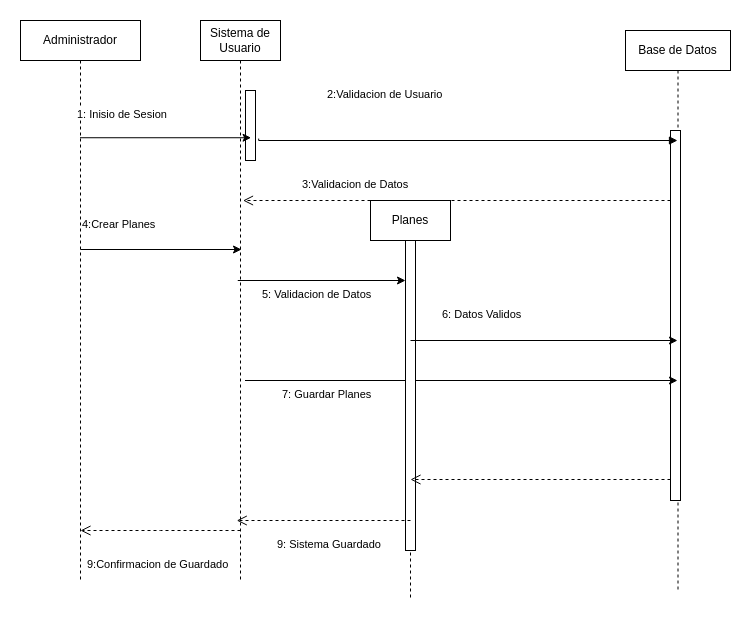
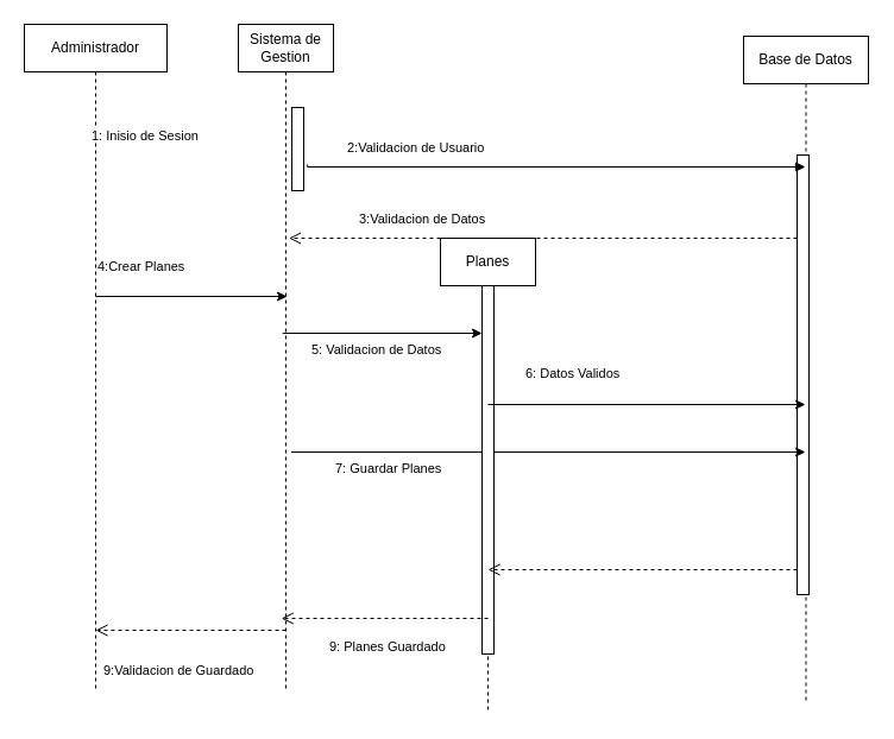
  <mxCell id="0" />
  <mxCell id="1" parent="0" />
  <mxCell id="2" value="&lt;font style=&quot;vertical-align: inherit;&quot;&gt;&lt;font style=&quot;vertical-align: inherit;&quot;&gt;Administrador&lt;/font&gt;&lt;/font&gt;" style="shape=umlLifeline;perimeter=lifelinePerimeter;whiteSpace=wrap;html=1;container=0;dropTarget=0;collapsible=0;recursiveResize=0;outlineConnect=0;portConstraint=eastwest;newEdgeStyle={&quot;edgeStyle&quot;:&quot;elbowEdgeStyle&quot;,&quot;elbow&quot;:&quot;vertical&quot;,&quot;curved&quot;:0,&quot;rounded&quot;:0};" vertex="1" parent="1"><mxGeometry x="20" y="20" width="120" height="560" as="geometry" /></mxCell>
- <mxCell id="3" value="Sistema de Usuario" style="shape=umlLifeline;perimeter=lifelinePerimeter;whiteSpace=wrap;html=1;container=0;dropTarget=0;collapsible=0;recursiveResize=0;outlineConnect=0;portConstraint=eastwest;newEdgeStyle={&quot;edgeStyle&quot;:&quot;elbowEdgeStyle&quot;,&quot;elbow&quot;:&quot;vertical&quot;,&quot;curved&quot;:0,&quot;rounded&quot;:0};" vertex="1" parent="1"><mxGeometry x="200" y="20" width="80" height="560" as="geometry" /></mxCell>
+ <mxCell id="3" value="Sistema de Gestion" style="shape=umlLifeline;perimeter=lifelinePerimeter;whiteSpace=wrap;html=1;container=0;dropTarget=0;collapsible=0;recursiveResize=0;outlineConnect=0;portConstraint=eastwest;newEdgeStyle={&quot;edgeStyle&quot;:&quot;elbowEdgeStyle&quot;,&quot;elbow&quot;:&quot;vertical&quot;,&quot;curved&quot;:0,&quot;rounded&quot;:0};" vertex="1" parent="1"><mxGeometry x="200" y="20" width="80" height="560" as="geometry" /></mxCell>
  <mxCell id="4" value="&lt;span style=&quot;color: rgba(0, 0, 0, 0); font-family: monospace; font-size: 0px; text-align: start;&quot;&gt;%3CmxGraphModel%3E%3Croot%3E%3CmxCell%20id%3D%220%22%2F%3E%3CmxCell%20id%3D%221%22%20parent%3D%220%22%2F%3E%3CmxCell%20id%3D%222%22%20value%3D%229%3AAgenda%20Disponible%22%20style%3D%22html%3D1%3BverticalAlign%3Dbottom%3BendArrow%3Dopen%3Bdashed%3D1%3BendSize%3D8%3BedgeStyle%3DelbowEdgeStyle%3Belbow%3Dhorizontal%3Bcurved%3D0%3Brounded%3D0%3BexitX%3D0.5%3BexitY%3D0.885%3BexitDx%3D0%3BexitDy%3D0%3BexitPerimeter%3D0%3BentryX%3D0.545%3BentryY%3D0.885%3BentryDx%3D0%3BentryDy%3D0%3BentryPerimeter%3D0%3B%22%20edge%3D%221%22%20parent%3D%221%22%3E%3CmxGeometry%20relative%3D%221%22%20as%3D%22geometry%22%3E%3CmxPoint%20x%3D%221030%22%20y%3D%22900%22%20as%3D%22targetPoint%22%2F%3E%3CArray%20as%3D%22points%22%3E%3CmxPoint%20x%3D%221135%22%20y%3D%22900%22%2F%3E%3C%2FArray%3E%3CmxPoint%20x%3D%221240%22%20y%3D%22900%22%20as%3D%22sourcePoint%22%2F%3E%3CmxPoint%20as%3D%22offset%22%2F%3E%3C%2FmxGeometry%3E%3C%2FmxCell%3E%3C%2Froot%3E%3C%2FmxGraphModel%3E&lt;/span&gt;" style="html=1;points=[];perimeter=orthogonalPerimeter;outlineConnect=0;targetShapes=umlLifeline;portConstraint=eastwest;newEdgeStyle={&quot;edgeStyle&quot;:&quot;elbowEdgeStyle&quot;,&quot;elbow&quot;:&quot;vertical&quot;,&quot;curved&quot;:0,&quot;rounded&quot;:0};" vertex="1" parent="3"><mxGeometry x="45" y="70" width="10" height="70" as="geometry" /></mxCell>
  <mxCell id="5" value="&lt;font style=&quot;vertical-align: inherit;&quot;&gt;&lt;font style=&quot;vertical-align: inherit;&quot;&gt;&lt;font style=&quot;vertical-align: inherit;&quot;&gt;&lt;font style=&quot;vertical-align: inherit;&quot;&gt;Base de Datos&lt;/font&gt;&lt;/font&gt;&lt;/font&gt;&lt;/font&gt;" style="shape=umlLifeline;perimeter=lifelinePerimeter;whiteSpace=wrap;html=1;container=0;dropTarget=0;collapsible=0;recursiveResize=0;outlineConnect=0;portConstraint=eastwest;newEdgeStyle={&quot;edgeStyle&quot;:&quot;elbowEdgeStyle&quot;,&quot;elbow&quot;:&quot;vertical&quot;,&quot;curved&quot;:0,&quot;rounded&quot;:0};" vertex="1" parent="1"><mxGeometry x="625" y="30" width="105" height="560" as="geometry" /></mxCell>
  <mxCell id="6" value="" style="html=1;points=[];perimeter=orthogonalPerimeter;outlineConnect=0;targetShapes=umlLifeline;portConstraint=eastwest;newEdgeStyle={&quot;edgeStyle&quot;:&quot;elbowEdgeStyle&quot;,&quot;elbow&quot;:&quot;vertical&quot;,&quot;curved&quot;:0,&quot;rounded&quot;:0};" vertex="1" parent="5"><mxGeometry x="45" y="100" width="10" height="370" as="geometry" /></mxCell>
  <mxCell id="7" value="" style="html=1;verticalAlign=bottom;endArrow=block;edgeStyle=elbowEdgeStyle;elbow=vertical;curved=0;rounded=0;exitX=0.916;exitY=0.952;exitDx=0;exitDy=0;exitPerimeter=0;" edge="1" parent="1" source="9" target="5"><mxGeometry relative="1" as="geometry"><mxPoint x="275" y="120" as="sourcePoint" /><Array as="points"><mxPoint x="365" y="140" /></Array><mxPoint x="445" y="120" as="targetPoint" /></mxGeometry></mxCell>
- <mxCell id="8" value="&lt;div style=&quot;text-align: center;&quot;&gt;&lt;span style=&quot;font-size: 11px; text-wrap: nowrap; background-color: rgb(255, 255, 255);&quot;&gt;&lt;font style=&quot;vertical-align: inherit;&quot;&gt;&lt;font style=&quot;vertical-align: inherit;&quot;&gt;2:Validacion de Usuario&lt;/font&gt;&lt;/font&gt;&lt;/span&gt;&lt;/div&gt;" style="text;whiteSpace=wrap;html=1;" vertex="1" parent="1"><mxGeometry x="325" y="80" width="110" height="40" as="geometry" /></mxCell>
+ <mxCell id="8" value="&lt;div style=&quot;text-align: center;&quot;&gt;&lt;span style=&quot;font-size: 11px; text-wrap: nowrap; background-color: rgb(255, 255, 255);&quot;&gt;&lt;font style=&quot;vertical-align: inherit;&quot;&gt;&lt;font style=&quot;vertical-align: inherit;&quot;&gt;2:Validacion de Usuario&lt;/font&gt;&lt;/font&gt;&lt;/span&gt;&lt;/div&gt;" style="text;whiteSpace=wrap;html=1;" vertex="1" parent="1"><mxGeometry x="290" y="110" width="110" height="40" as="geometry" /></mxCell>
  <mxCell id="9" value="&lt;div style=&quot;text-align: center;&quot;&gt;&lt;span style=&quot;font-size: 11px; text-wrap: nowrap; background-color: rgb(255, 255, 255);&quot;&gt;&lt;font style=&quot;vertical-align: inherit;&quot;&gt;&lt;font style=&quot;vertical-align: inherit;&quot;&gt;&lt;font style=&quot;vertical-align: inherit;&quot;&gt;&lt;font style=&quot;vertical-align: inherit;&quot;&gt;1: Inisio de Sesion&lt;/font&gt;&lt;/font&gt;&lt;/font&gt;&lt;/font&gt;&lt;/span&gt;&lt;/div&gt;" style="text;whiteSpace=wrap;html=1;" vertex="1" parent="1"><mxGeometry x="75" y="100" width="200" height="40" as="geometry" /></mxCell>
  <mxCell id="10" value="" style="html=1;verticalAlign=bottom;endArrow=open;dashed=1;endSize=8;edgeStyle=elbowEdgeStyle;elbow=horizontal;curved=0;rounded=0;" edge="1" parent="1" source="6"><mxGeometry x="-0.005" y="-20" relative="1" as="geometry"><mxPoint x="242.5" y="200" as="targetPoint" /><Array as="points"><mxPoint x="337.5" y="200" /></Array><mxPoint x="437.5" y="200" as="sourcePoint" /><mxPoint as="offset" /></mxGeometry></mxCell>
- <mxCell id="11" value="" style="endArrow=classic;html=1;rounded=0;entryX=0.878;entryY=0.931;entryDx=0;entryDy=0;entryPerimeter=0;" edge="1" parent="1" source="2" target="9"><mxGeometry width="50" height="50" relative="1" as="geometry"><mxPoint x="85" y="180" as="sourcePoint" /><mxPoint x="135" y="130" as="targetPoint" /></mxGeometry></mxCell>
  <mxCell id="12" value="&lt;div style=&quot;text-align: center;&quot;&gt;&lt;span style=&quot;font-size: 11px; text-wrap: nowrap; background-color: rgb(255, 255, 255);&quot;&gt;4:Crear Planes&lt;/span&gt;&lt;/div&gt;" style="text;whiteSpace=wrap;html=1;" vertex="1" parent="1"><mxGeometry x="80" y="210" width="130" height="40" as="geometry" /></mxCell>
  <mxCell id="13" value="" style="endArrow=classic;html=1;rounded=0;" edge="1" parent="1" target="22"><mxGeometry width="50" height="50" relative="1" as="geometry"><mxPoint x="237.25" y="280" as="sourcePoint" /><mxPoint x="452.75" y="280" as="targetPoint" /></mxGeometry></mxCell>
- <mxCell id="14" value="&lt;div style=&quot;text-align: center;&quot;&gt;&lt;span style=&quot;font-size: 11px; text-wrap: nowrap; background-color: rgb(255, 255, 255);&quot;&gt;9:Confirmacion de Guardado&lt;/span&gt;&lt;/div&gt;" style="text;whiteSpace=wrap;html=1;" vertex="1" parent="1"><mxGeometry x="85" y="550" width="130" height="40" as="geometry" /></mxCell>
+ <mxCell id="14" value="&lt;div style=&quot;text-align: center;&quot;&gt;&lt;span style=&quot;font-size: 11px; text-wrap: nowrap; background-color: rgb(255, 255, 255);&quot;&gt;9:Validacion de Guardado&lt;/span&gt;&lt;/div&gt;" style="text;whiteSpace=wrap;html=1;" vertex="1" parent="1"><mxGeometry x="85" y="550" width="130" height="40" as="geometry" /></mxCell>
  <mxCell id="15" value="" style="endArrow=classic;html=1;rounded=0;" edge="1" parent="1"><mxGeometry width="50" height="50" relative="1" as="geometry"><mxPoint x="80" y="249" as="sourcePoint" /><mxPoint x="241" y="249" as="targetPoint" /></mxGeometry></mxCell>
  <mxCell id="16" value="&lt;div style=&quot;text-align: center;&quot;&gt;&lt;span style=&quot;font-size: 11px; text-wrap: nowrap; background-color: rgb(255, 255, 255);&quot;&gt;&lt;font style=&quot;vertical-align: inherit;&quot;&gt;&lt;font style=&quot;vertical-align: inherit;&quot;&gt;5: Validacion de Datos&lt;/font&gt;&lt;/font&gt;&lt;/span&gt;&lt;/div&gt;" style="text;whiteSpace=wrap;html=1;" vertex="1" parent="1"><mxGeometry x="260" y="280" width="110" height="40" as="geometry" /></mxCell>
  <mxCell id="17" value="&lt;div style=&quot;text-align: center;&quot;&gt;&lt;span style=&quot;font-size: 11px; text-wrap: nowrap; background-color: rgb(255, 255, 255);&quot;&gt;&lt;font style=&quot;vertical-align: inherit;&quot;&gt;&lt;font style=&quot;vertical-align: inherit;&quot;&gt;3:Validacion de Datos&lt;/font&gt;&lt;/font&gt;&lt;/span&gt;&lt;/div&gt;" style="text;whiteSpace=wrap;html=1;" vertex="1" parent="1"><mxGeometry x="300" y="170" width="110" height="40" as="geometry" /></mxCell>
  <mxCell id="18" value="&lt;div style=&quot;text-align: center;&quot;&gt;&lt;span style=&quot;font-size: 11px; text-wrap: nowrap; background-color: rgb(255, 255, 255);&quot;&gt;6: Datos Validos&lt;/span&gt;&lt;/div&gt;" style="text;whiteSpace=wrap;html=1;" vertex="1" parent="1"><mxGeometry x="440" y="300" width="110" height="40" as="geometry" /></mxCell>
  <mxCell id="19" value="" style="endArrow=classic;html=1;rounded=0;" edge="1" parent="1" target="5"><mxGeometry width="50" height="50" relative="1" as="geometry"><mxPoint x="244.5" y="380" as="sourcePoint" /><mxPoint x="405.5" y="380" as="targetPoint" /></mxGeometry></mxCell>
  <mxCell id="20" value="&lt;div style=&quot;text-align: center;&quot;&gt;&lt;span style=&quot;font-size: 11px; text-wrap: nowrap; background-color: rgb(255, 255, 255);&quot;&gt;7: Guardar Planes&lt;/span&gt;&lt;/div&gt;" style="text;whiteSpace=wrap;html=1;" vertex="1" parent="1"><mxGeometry x="280" y="380" width="110" height="40" as="geometry" /></mxCell>
  <mxCell id="21" value="Planes" style="shape=umlLifeline;perimeter=lifelinePerimeter;whiteSpace=wrap;html=1;container=0;dropTarget=0;collapsible=0;recursiveResize=0;outlineConnect=0;portConstraint=eastwest;newEdgeStyle={&quot;edgeStyle&quot;:&quot;elbowEdgeStyle&quot;,&quot;elbow&quot;:&quot;vertical&quot;,&quot;curved&quot;:0,&quot;rounded&quot;:0};" vertex="1" parent="1"><mxGeometry x="370" y="200" width="80" height="400" as="geometry" /></mxCell>
  <mxCell id="22" value="&lt;span style=&quot;color: rgba(0, 0, 0, 0); font-family: monospace; font-size: 0px; text-align: start;&quot;&gt;%3CmxGraphModel%3E%3Croot%3E%3CmxCell%20id%3D%220%22%2F%3E%3CmxCell%20id%3D%221%22%20parent%3D%220%22%2F%3E%3CmxCell%20id%3D%222%22%20value%3D%229%3AAgenda%20Disponible%22%20style%3D%22html%3D1%3BverticalAlign%3Dbottom%3BendArrow%3Dopen%3Bdashed%3D1%3BendSize%3D8%3BedgeStyle%3DelbowEdgeStyle%3Belbow%3Dhorizontal%3Bcurved%3D0%3Brounded%3D0%3BexitX%3D0.5%3BexitY%3D0.885%3BexitDx%3D0%3BexitDy%3D0%3BexitPerimeter%3D0%3BentryX%3D0.545%3BentryY%3D0.885%3BentryDx%3D0%3BentryDy%3D0%3BentryPerimeter%3D0%3B%22%20edge%3D%221%22%20parent%3D%221%22%3E%3CmxGeometry%20relative%3D%221%22%20as%3D%22geometry%22%3E%3CmxPoint%20x%3D%221030%22%20y%3D%22900%22%20as%3D%22targetPoint%22%2F%3E%3CArray%20as%3D%22points%22%3E%3CmxPoint%20x%3D%221135%22%20y%3D%22900%22%2F%3E%3C%2FArray%3E%3CmxPoint%20x%3D%221240%22%20y%3D%22900%22%20as%3D%22sourcePoint%22%2F%3E%3CmxPoint%20as%3D%22offset%22%2F%3E%3C%2FmxGeometry%3E%3C%2FmxCell%3E%3C%2Froot%3E%3C%2FmxGraphModel%3E&lt;/span&gt;" style="html=1;points=[];perimeter=orthogonalPerimeter;outlineConnect=0;targetShapes=umlLifeline;portConstraint=eastwest;newEdgeStyle={&quot;edgeStyle&quot;:&quot;elbowEdgeStyle&quot;,&quot;elbow&quot;:&quot;vertical&quot;,&quot;curved&quot;:0,&quot;rounded&quot;:0};" vertex="1" parent="21"><mxGeometry x="35" y="40" width="10" height="310" as="geometry" /></mxCell>
  <mxCell id="23" value="" style="endArrow=classic;html=1;rounded=0;" edge="1" parent="1" target="5"><mxGeometry width="50" height="50" relative="1" as="geometry"><mxPoint x="410" y="340" as="sourcePoint" /><mxPoint x="551" y="340" as="targetPoint" /></mxGeometry></mxCell>
  <mxCell id="24" value="" style="html=1;verticalAlign=bottom;endArrow=open;dashed=1;endSize=8;edgeStyle=elbowEdgeStyle;elbow=horizontal;curved=0;rounded=0;" edge="1" parent="1" source="6"><mxGeometry x="-0.005" y="-20" relative="1" as="geometry"><mxPoint x="410" y="479" as="targetPoint" /><Array as="points"><mxPoint x="675" y="470" /></Array><mxPoint x="706.25" y="479" as="sourcePoint" /><mxPoint as="offset" /></mxGeometry></mxCell>
  <mxCell id="25" value="" style="html=1;verticalAlign=bottom;endArrow=open;dashed=1;endSize=8;edgeStyle=elbowEdgeStyle;elbow=horizontal;curved=0;rounded=0;" edge="1" parent="1"><mxGeometry x="-0.005" y="-20" relative="1" as="geometry"><mxPoint x="236.25" y="520" as="targetPoint" /><Array as="points" /><mxPoint x="410" y="520" as="sourcePoint" /><mxPoint as="offset" /></mxGeometry></mxCell>
- <mxCell id="26" value="&lt;div style=&quot;text-align: center;&quot;&gt;&lt;span style=&quot;font-size: 11px; text-wrap: nowrap; background-color: rgb(255, 255, 255);&quot;&gt;9: Sistema Guardado&lt;/span&gt;&lt;/div&gt;" style="text;whiteSpace=wrap;html=1;" vertex="1" parent="1"><mxGeometry x="275" y="530" width="110" height="40" as="geometry" /></mxCell>
+ <mxCell id="26" value="&lt;div style=&quot;text-align: center;&quot;&gt;&lt;span style=&quot;font-size: 11px; text-wrap: nowrap; background-color: rgb(255, 255, 255);&quot;&gt;9: Planes Guardado&lt;/span&gt;&lt;/div&gt;" style="text;whiteSpace=wrap;html=1;" vertex="1" parent="1"><mxGeometry x="275" y="530" width="110" height="40" as="geometry" /></mxCell>
  <mxCell id="27" value="" style="html=1;verticalAlign=bottom;endArrow=open;dashed=1;endSize=8;edgeStyle=elbowEdgeStyle;elbow=horizontal;curved=0;rounded=0;" edge="1" parent="1"><mxGeometry x="-0.005" y="-20" relative="1" as="geometry"><mxPoint x="80" y="530" as="targetPoint" /><Array as="points" /><mxPoint x="240" y="530" as="sourcePoint" /><mxPoint as="offset" /></mxGeometry></mxCell>
